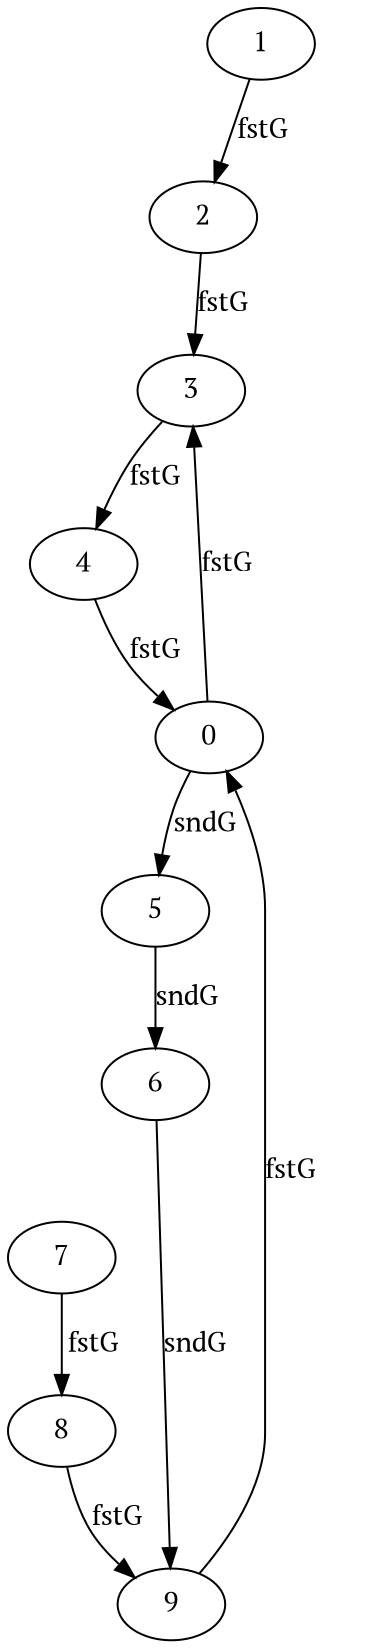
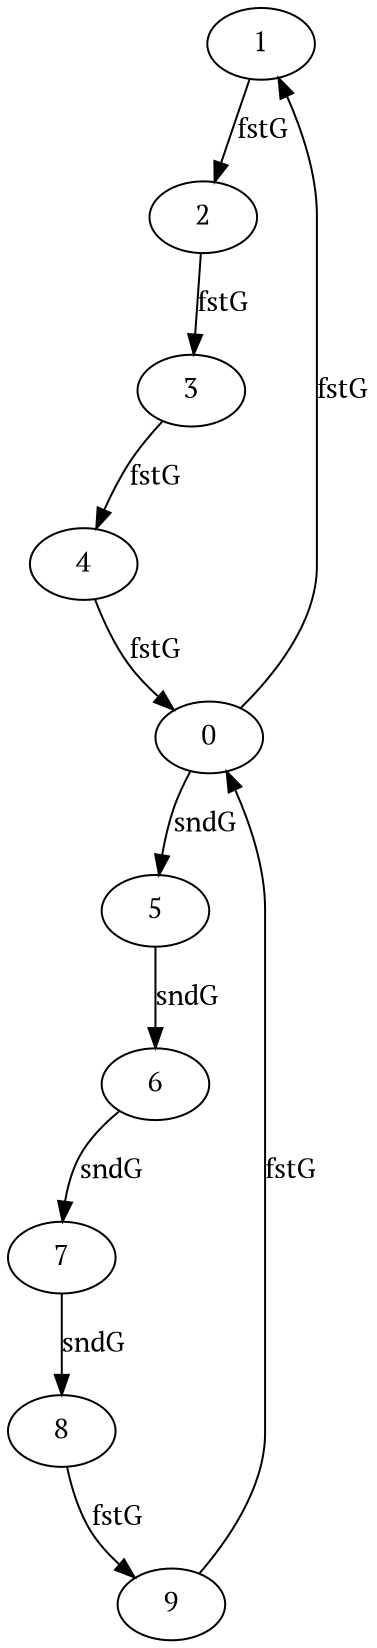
  digraph {
    fontname="PT Serif"
    node [fontname="PT Serif"]
    edge [fontname="PT Serif"]
    1
    2
    3
    4
    0
    5
    6
    7
    8
    9
    1 -> 2 [label=fstG]
    2 -> 3 [label=fstG]
    3 -> 4 [label=fstG]
    4 -> 0 [label=fstG]
-   0 -> 3 [label=fstG]
+   0 -> 1 [label=fstG]
    0 -> 5 [label=sndG]
    5 -> 6 [label=sndG]
-   6 -> 9 [label=sndG]
-   7 -> 8 [label=fstG]
+   6 -> 7 [label=sndG]
+   7 -> 8 [label=sndG]
    8 -> 9 [label=fstG]
    9 -> 0 [label=fstG]
  }
